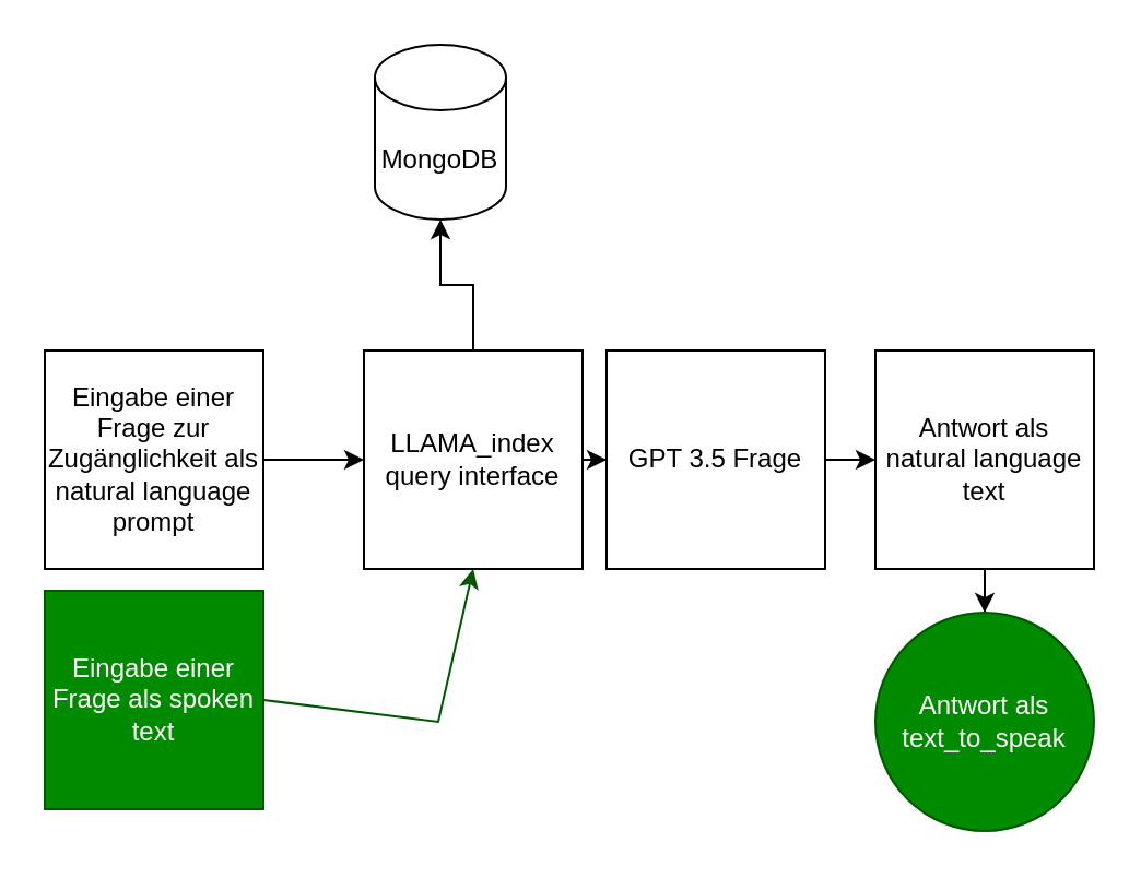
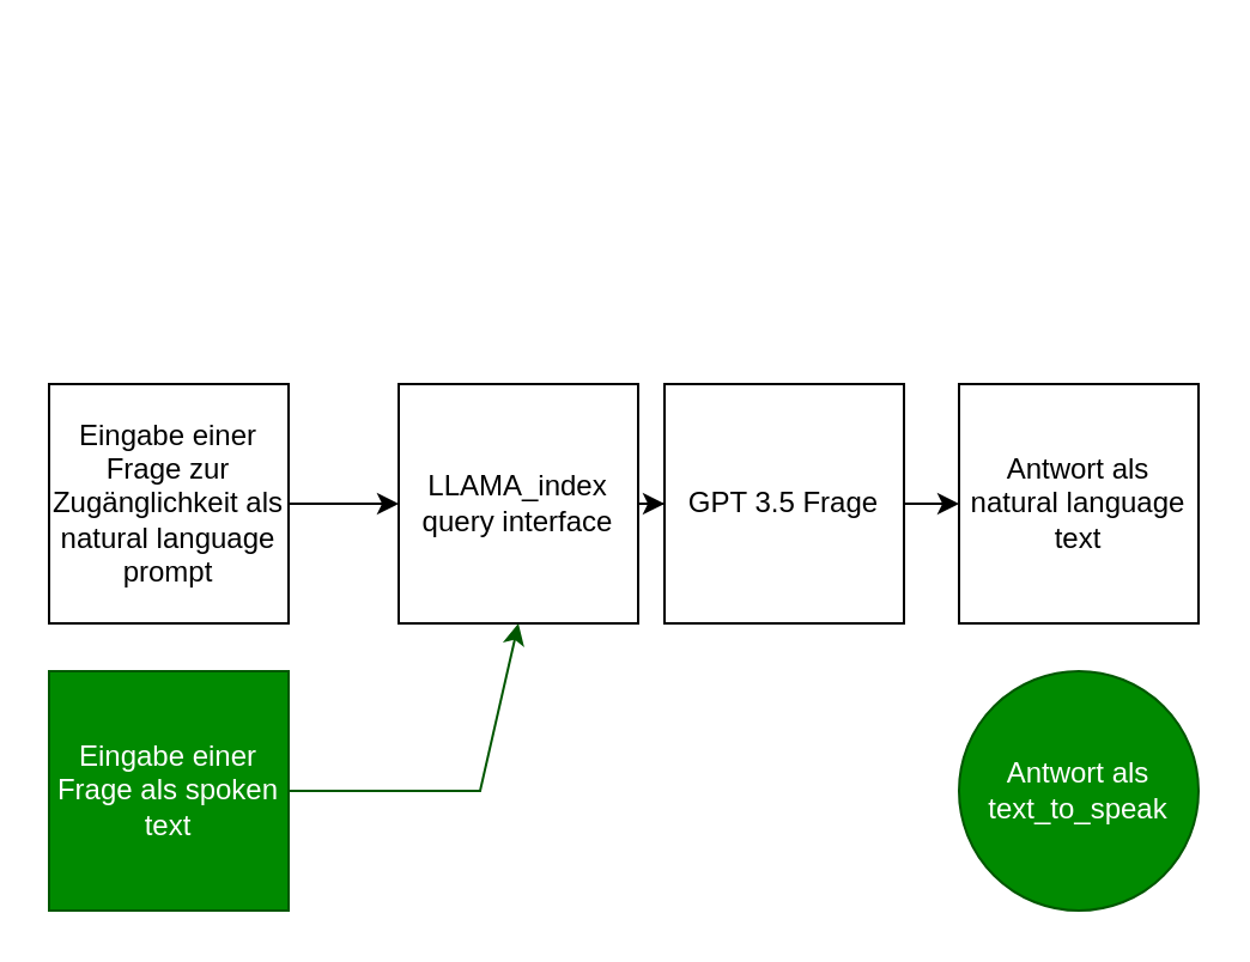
  <mxCell id="0" />
  <mxCell id="1" parent="0" />
  <mxCell id="2" value="" style="edgeStyle=orthogonalEdgeStyle;rounded=0;orthogonalLoop=1;jettySize=auto;html=1;" parent="1" source="3" target="6" edge="1"><mxGeometry relative="1" as="geometry" /></mxCell>
  <mxCell id="3" value="Eingabe einer Frage zur Zugänglichkeit als natural language prompt" style="whiteSpace=wrap;html=1;aspect=fixed;" parent="1" vertex="1"><mxGeometry x="20" y="160" width="100" height="100" as="geometry" /></mxCell>
  <mxCell id="4" value="" style="edgeStyle=orthogonalEdgeStyle;rounded=0;orthogonalLoop=1;jettySize=auto;html=1;" parent="1" source="6" target="8" edge="1"><mxGeometry relative="1" as="geometry" /></mxCell>
- <mxCell id="5" value="" style="edgeStyle=orthogonalEdgeStyle;rounded=0;orthogonalLoop=1;jettySize=auto;html=1;" edge="1" parent="1" source="6" target="11"><mxGeometry relative="1" as="geometry" /></mxCell>
  <mxCell id="6" value="LLAMA_index query interface" style="whiteSpace=wrap;html=1;aspect=fixed;" parent="1" vertex="1"><mxGeometry x="166" y="160" width="100" height="100" as="geometry" /></mxCell>
  <mxCell id="7" value="" style="edgeStyle=orthogonalEdgeStyle;rounded=0;orthogonalLoop=1;jettySize=auto;html=1;" parent="1" source="8" target="10" edge="1"><mxGeometry relative="1" as="geometry" /></mxCell>
  <mxCell id="8" value="GPT 3.5 Frage" style="whiteSpace=wrap;html=1;aspect=fixed;" parent="1" vertex="1"><mxGeometry x="277" y="160" width="100" height="100" as="geometry" /></mxCell>
- <mxCell id="9" value="" style="edgeStyle=orthogonalEdgeStyle;rounded=0;orthogonalLoop=1;jettySize=auto;html=1;" edge="1" parent="1" source="10" target="14"><mxGeometry relative="1" as="geometry" /></mxCell>
  <mxCell id="10" value="Antwort als natural language text" style="whiteSpace=wrap;html=1;aspect=fixed;" parent="1" vertex="1"><mxGeometry x="400" y="160" width="100" height="100" as="geometry" /></mxCell>
- <mxCell id="11" value="MongoDB" style="shape=cylinder3;whiteSpace=wrap;html=1;boundedLbl=1;backgroundOutline=1;size=15;" vertex="1" parent="1"><mxGeometry x="171" y="20" width="60" height="80" as="geometry" /></mxCell>
- <mxCell id="12" value="Eingabe einer Frage als spoken text" style="whiteSpace=wrap;html=1;aspect=fixed;fillColor=#008a00;fontColor=#ffffff;strokeColor=#005700;" vertex="1" parent="1"><mxGeometry x="20" y="270" width="100" height="100" as="geometry" /></mxCell>
+ <mxCell id="12" value="Eingabe einer Frage als spoken text" style="whiteSpace=wrap;html=1;aspect=fixed;fillColor=#008a00;fontColor=#ffffff;strokeColor=#005700;" vertex="1" parent="1"><mxGeometry x="20" y="280" width="100" height="100" as="geometry" /></mxCell>
  <mxCell id="13" value="" style="endArrow=classic;html=1;rounded=0;exitX=1;exitY=0.5;exitDx=0;exitDy=0;entryX=0.5;entryY=1;entryDx=0;entryDy=0;fillColor=#008a00;strokeColor=#005700;" edge="1" parent="1" source="12" target="6"><mxGeometry width="50" height="50" relative="1" as="geometry"><mxPoint x="210" y="170" as="sourcePoint" /><mxPoint x="260" y="120" as="targetPoint" /><Array as="points"><mxPoint x="200" y="330" /></Array></mxGeometry></mxCell>
  <mxCell id="14" value="Antwort als text_to_speak" style="ellipse;whiteSpace=wrap;html=1;aspect=fixed;fillColor=#008a00;fontColor=#ffffff;strokeColor=#005700;" vertex="1" parent="1"><mxGeometry x="400" y="280" width="100" height="100" as="geometry" /></mxCell>
